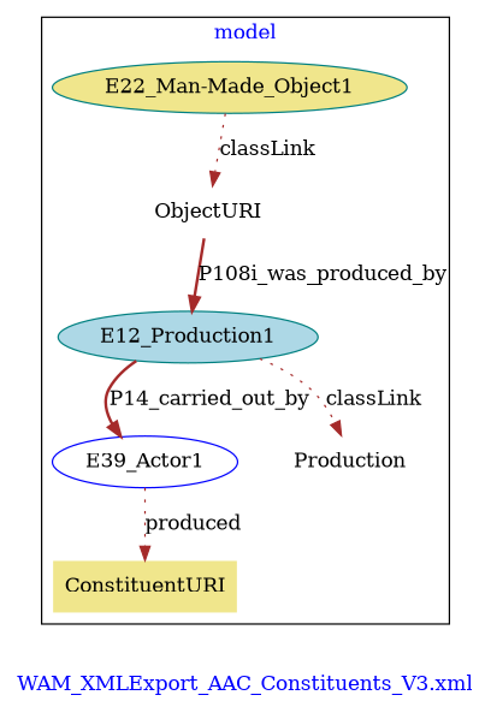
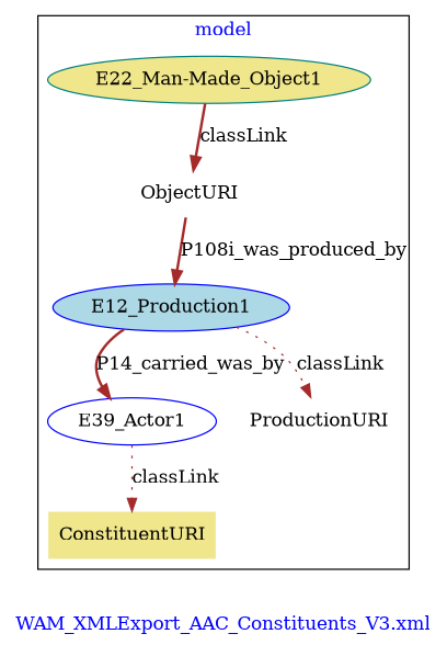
  digraph {
    fontcolor=blue
    label="WAM_XMLExport_AAC_Constituents_V3.xml"
    remincross=true
    node [color=teal fillcolor=white style=filled]
    edge [color=brown fontcolor=black style=bold]
-   n1 [fillcolor=lightblue label=E12_Production1]
+   n1 [color=blue fillcolor=lightblue label=E12_Production1]
    n2 [color=blue label=E39_Actor1]
    n3 [fillcolor=khaki label="E22_Man-Made_Object1"]
-   n4 [color=blue label=Production shape=plaintext]
+   n4 [color=blue label=ProductionURI shape=plaintext]
    n5 [color=blue fillcolor=khaki label=ConstituentURI shape=plaintext]
    n6 [label=ObjectURI shape=plaintext]
    subgraph cluster_1 {
      label=model
      n1
      n2
      n3
      n4
      n5
      n6
    }
-   n1 -> n2 [label=P14_carried_out_by]
+   n1 -> n2 [label=P14_carried_was_by]
    n1 -> n4 [label=classLink style=dotted]
-   n2 -> n5 [label=produced style=dotted]
-   n3 -> n6 [label=classLink style=dotted]
+   n2 -> n5 [label=classLink style=dotted]
+   n3 -> n6 [label=classLink]
    n6 -> n1 [label=P108i_was_produced_by]
  }
